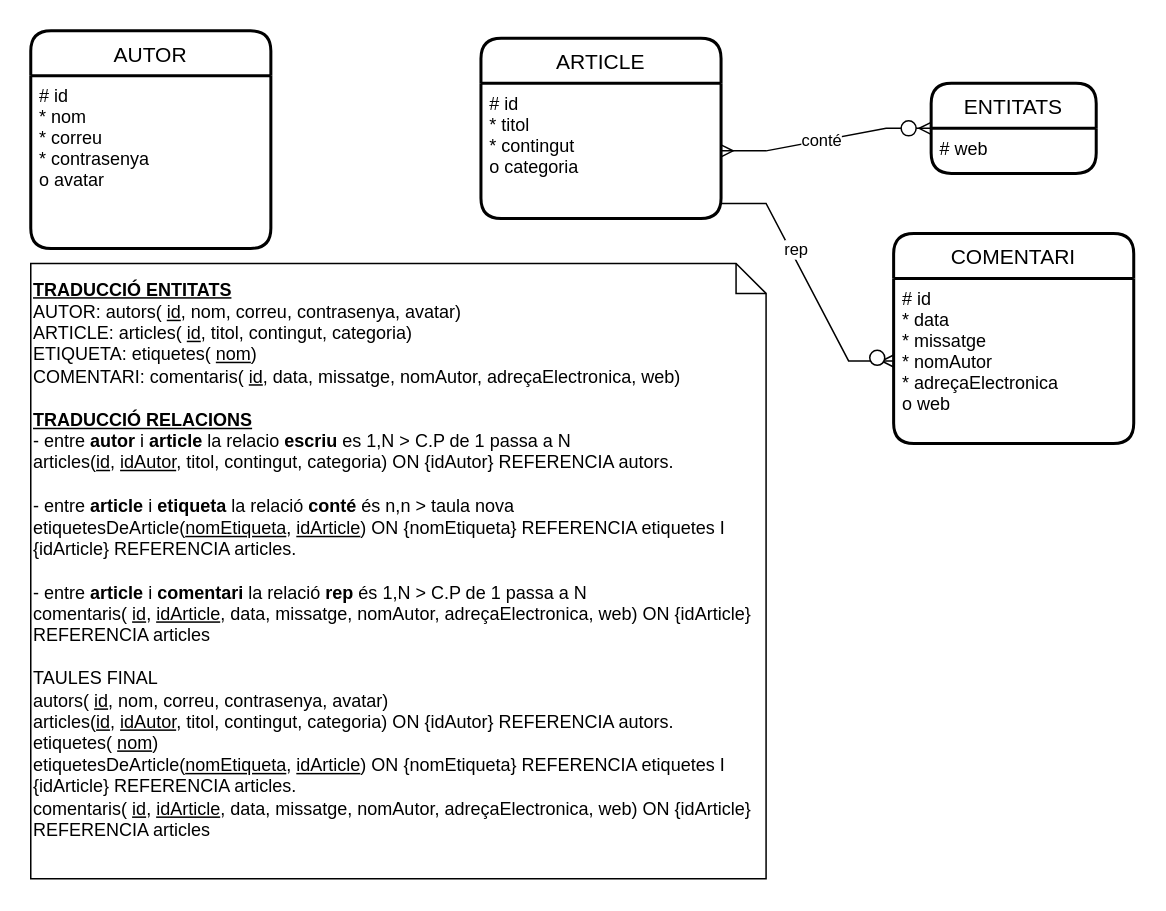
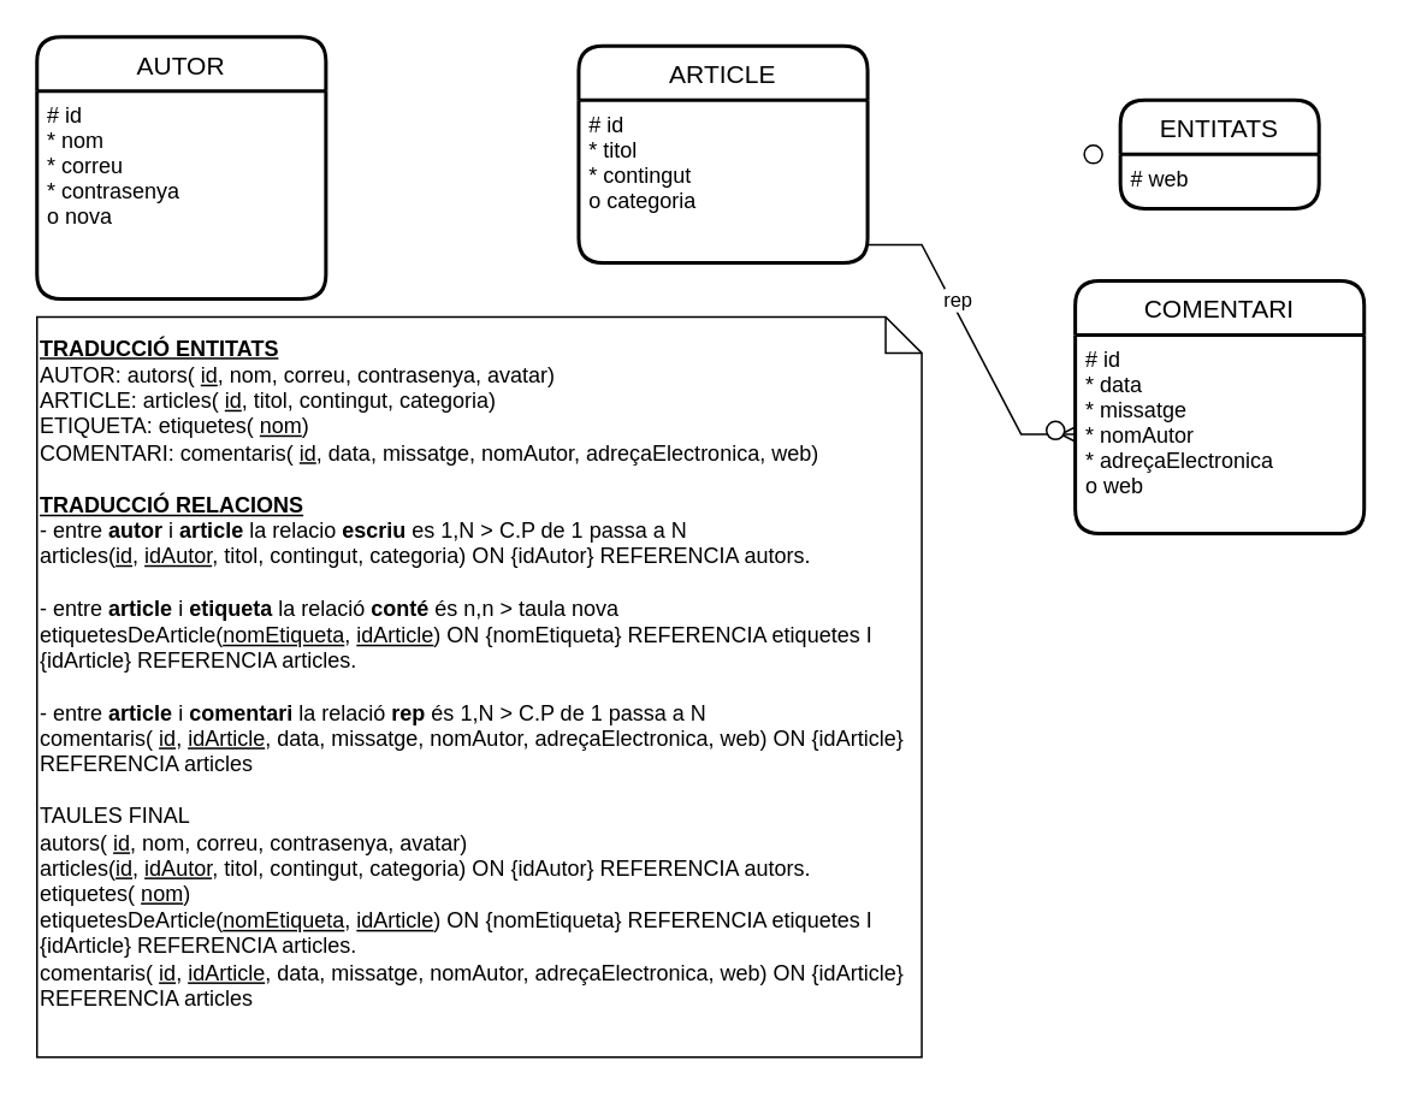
  <mxCell id="0" />
  <mxCell id="1" parent="0" />
  <mxCell id="2" value="AUTOR" style="swimlane;childLayout=stackLayout;horizontal=1;startSize=30;horizontalStack=0;rounded=1;fontSize=14;fontStyle=0;strokeWidth=2;resizeParent=0;resizeLast=1;shadow=0;dashed=0;align=center;" parent="1" vertex="1"><mxGeometry x="20" y="20" width="160" height="145" as="geometry" /></mxCell>
- <mxCell id="3" value="# id&#10;* nom&#10;* correu&#10;* contrasenya&#10;o avatar" style="align=left;strokeColor=none;fillColor=none;spacingLeft=4;fontSize=12;verticalAlign=top;resizable=0;rotatable=0;part=1;" parent="2" vertex="1"><mxGeometry y="30" width="160" height="115" as="geometry" /></mxCell>
+ <mxCell id="3" value="# id&#10;* nom&#10;* correu&#10;* contrasenya&#10;o nova" style="align=left;strokeColor=none;fillColor=none;spacingLeft=4;fontSize=12;verticalAlign=top;resizable=0;rotatable=0;part=1;" parent="2" vertex="1"><mxGeometry y="30" width="160" height="115" as="geometry" /></mxCell>
  <mxCell id="4" value="ARTICLE" style="swimlane;childLayout=stackLayout;horizontal=1;startSize=30;horizontalStack=0;rounded=1;fontSize=14;fontStyle=0;strokeWidth=2;resizeParent=0;resizeLast=1;shadow=0;dashed=0;align=center;" parent="1" vertex="1"><mxGeometry x="320" y="25" width="160" height="120" as="geometry" /></mxCell>
  <mxCell id="5" value="# id&#10;* titol&#10;* contingut&#10;o categoria" style="align=left;strokeColor=none;fillColor=none;spacingLeft=4;fontSize=12;verticalAlign=top;resizable=0;rotatable=0;part=1;" parent="4" vertex="1"><mxGeometry y="30" width="160" height="90" as="geometry" /></mxCell>
  <mxCell id="6" value="ENTITATS" style="swimlane;childLayout=stackLayout;horizontal=1;startSize=30;horizontalStack=0;rounded=1;fontSize=14;fontStyle=0;strokeWidth=2;resizeParent=0;resizeLast=1;shadow=0;dashed=0;align=center;" parent="1" vertex="1"><mxGeometry x="620" y="55" width="110" height="60" as="geometry" /></mxCell>
  <mxCell id="7" value="# web" style="align=left;strokeColor=none;fillColor=none;spacingLeft=4;fontSize=12;verticalAlign=top;resizable=0;rotatable=0;part=1;" parent="6" vertex="1"><mxGeometry y="30" width="110" height="30" as="geometry" /></mxCell>
  <mxCell id="8" value="COMENTARI" style="swimlane;childLayout=stackLayout;horizontal=1;startSize=30;horizontalStack=0;rounded=1;fontSize=14;fontStyle=0;strokeWidth=2;resizeParent=0;resizeLast=1;shadow=0;dashed=0;align=center;" parent="1" vertex="1"><mxGeometry x="595" y="155" width="160" height="140" as="geometry" /></mxCell>
  <mxCell id="9" value="# id&#10;* data&#10;* missatge&#10;* nomAutor&#10;* adreçaElectronica&#10;o web" style="align=left;strokeColor=none;fillColor=none;spacingLeft=4;fontSize=12;verticalAlign=top;resizable=0;rotatable=0;part=1;" parent="8" vertex="1"><mxGeometry y="30" width="160" height="110" as="geometry" /></mxCell>
- <mxCell id="10" value="" style="edgeStyle=entityRelationEdgeStyle;fontSize=12;html=1;endArrow=ERmany;startArrow=ERmany;rounded=0;" parent="1" source="5" target="6" edge="1"><mxGeometry width="100" height="100" relative="1" as="geometry"><mxPoint x="310" y="255" as="sourcePoint" /><mxPoint x="410" y="155" as="targetPoint" /></mxGeometry></mxCell>
- <mxCell id="11" value="conté" style="edgeLabel;html=1;align=center;verticalAlign=middle;resizable=0;points=[];" parent="10" vertex="1" connectable="0"><mxGeometry x="-0.059" y="1" relative="1" as="geometry"><mxPoint as="offset" /></mxGeometry></mxCell>
  <mxCell id="12" value="" style="edgeStyle=entityRelationEdgeStyle;fontSize=12;html=1;endArrow=ERmany;rounded=0;exitX=1;exitY=0.889;exitDx=0;exitDy=0;exitPerimeter=0;" parent="1" source="5" target="9" edge="1"><mxGeometry width="100" height="100" relative="1" as="geometry"><mxPoint x="310" y="255" as="sourcePoint" /><mxPoint x="410" y="155" as="targetPoint" /></mxGeometry></mxCell>
  <mxCell id="13" value="rep" style="edgeLabel;html=1;align=center;verticalAlign=middle;resizable=0;points=[];" parent="12" vertex="1" connectable="0"><mxGeometry x="-0.133" y="-1" relative="1" as="geometry"><mxPoint x="-1" y="-12" as="offset" /></mxGeometry></mxCell>
  <mxCell id="14" value="&lt;u&gt;&lt;b&gt;TRADUCCIÓ ENTITATS&lt;br&gt;&lt;/b&gt;&lt;/u&gt;AUTOR: autors(&amp;nbsp;&lt;u&gt;id&lt;/u&gt;, nom, correu, contrasenya, avatar)&lt;br&gt;ARTICLE: articles( &lt;u&gt;id&lt;/u&gt;, titol, contingut, categoria)&lt;br&gt;ETIQUETA: etiquetes( &lt;u&gt;nom&lt;/u&gt;)&lt;br&gt;COMENTARI: comentaris( &lt;u&gt;id&lt;/u&gt;, data, missatge, nomAutor, adreçaElectronica, web)&lt;br&gt;&lt;br&gt;&lt;u&gt;&lt;b&gt;TRADUCCIÓ RELACIONS&lt;br&gt;&lt;/b&gt;&lt;/u&gt;- entre &lt;b&gt;autor&lt;/b&gt; i &lt;b&gt;article&lt;/b&gt; la relacio &lt;b&gt;escriu&lt;/b&gt; es 1,N &amp;gt; C.P de 1 passa a N&lt;br&gt;articles(&lt;u&gt;id&lt;/u&gt;, &lt;u&gt;idAutor&lt;/u&gt;, titol, contingut, categoria) ON {idAutor} REFERENCIA autors.&lt;br&gt;&lt;br&gt;- entre &lt;b&gt;article&lt;/b&gt; i &lt;b&gt;etiqueta&lt;/b&gt; la relació &lt;b&gt;conté&lt;/b&gt; és n,n &amp;gt; taula nova&lt;br&gt;etiquetesDeArticle(&lt;u&gt;nomEtiqueta&lt;/u&gt;, &lt;u&gt;idArticle&lt;/u&gt;) ON {nomEtiqueta} REFERENCIA etiquetes I {idArticle} REFERENCIA articles.&lt;br&gt;&lt;br&gt;- entre &lt;b&gt;article&lt;/b&gt; i &lt;b&gt;comentari&lt;/b&gt; la relació &lt;b&gt;rep&lt;/b&gt; és 1,N &amp;gt; C.P de 1 passa a N&lt;br&gt;comentaris( &lt;u&gt;id&lt;/u&gt;, &lt;u&gt;idArticle&lt;/u&gt;, data, missatge, nomAutor, adreçaElectronica, web) ON {idArticle} REFERENCIA articles&lt;br&gt;&lt;br&gt;TAULES FINAL&lt;br&gt;autors(&amp;nbsp;&lt;u&gt;id&lt;/u&gt;, nom, correu, contrasenya, avatar)&lt;br&gt;articles(&lt;u&gt;id&lt;/u&gt;,&amp;nbsp;&lt;u&gt;idAutor&lt;/u&gt;, titol, contingut, categoria) ON {idAutor} REFERENCIA autors.&lt;br&gt;etiquetes(&amp;nbsp;&lt;u&gt;nom&lt;/u&gt;)&lt;br&gt;etiquetesDeArticle(&lt;u&gt;nomEtiqueta&lt;/u&gt;,&amp;nbsp;&lt;u&gt;idArticle&lt;/u&gt;) ON {nomEtiqueta} REFERENCIA etiquetes I {idArticle} REFERENCIA articles.&lt;br&gt;comentaris(&amp;nbsp;&lt;u&gt;id&lt;/u&gt;,&amp;nbsp;&lt;u&gt;idArticle&lt;/u&gt;, data, missatge, nomAutor, adreçaElectronica, web) ON {idArticle} REFERENCIA articles&lt;br&gt;&lt;br&gt;" style="shape=note;size=20;whiteSpace=wrap;html=1;align=left;" parent="1" vertex="1"><mxGeometry x="20" y="175" width="490" height="410" as="geometry" /></mxCell>
  <mxCell id="15" value="" style="ellipse;whiteSpace=wrap;html=1;aspect=fixed;" vertex="1" parent="1"><mxGeometry x="600" y="80" width="10" height="10" as="geometry" /></mxCell>
  <mxCell id="16" value="" style="ellipse;whiteSpace=wrap;html=1;aspect=fixed;" vertex="1" parent="1"><mxGeometry x="579.08" y="232.89" width="10" height="10" as="geometry" /></mxCell>
